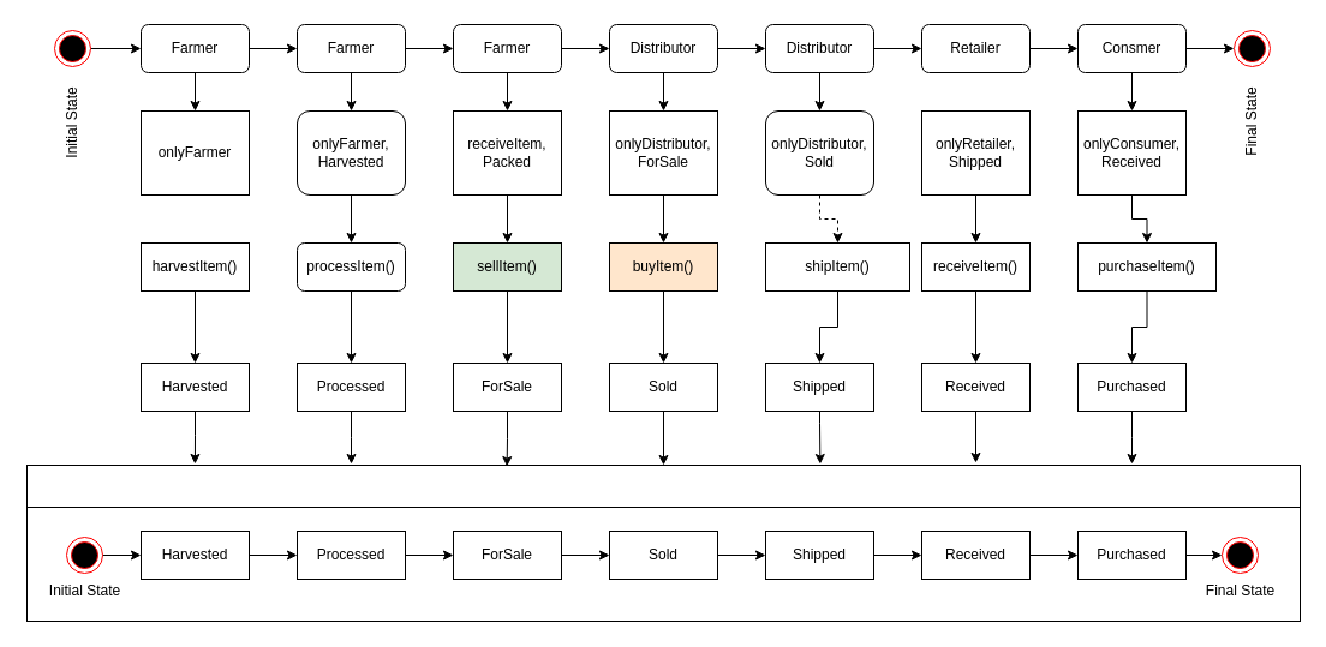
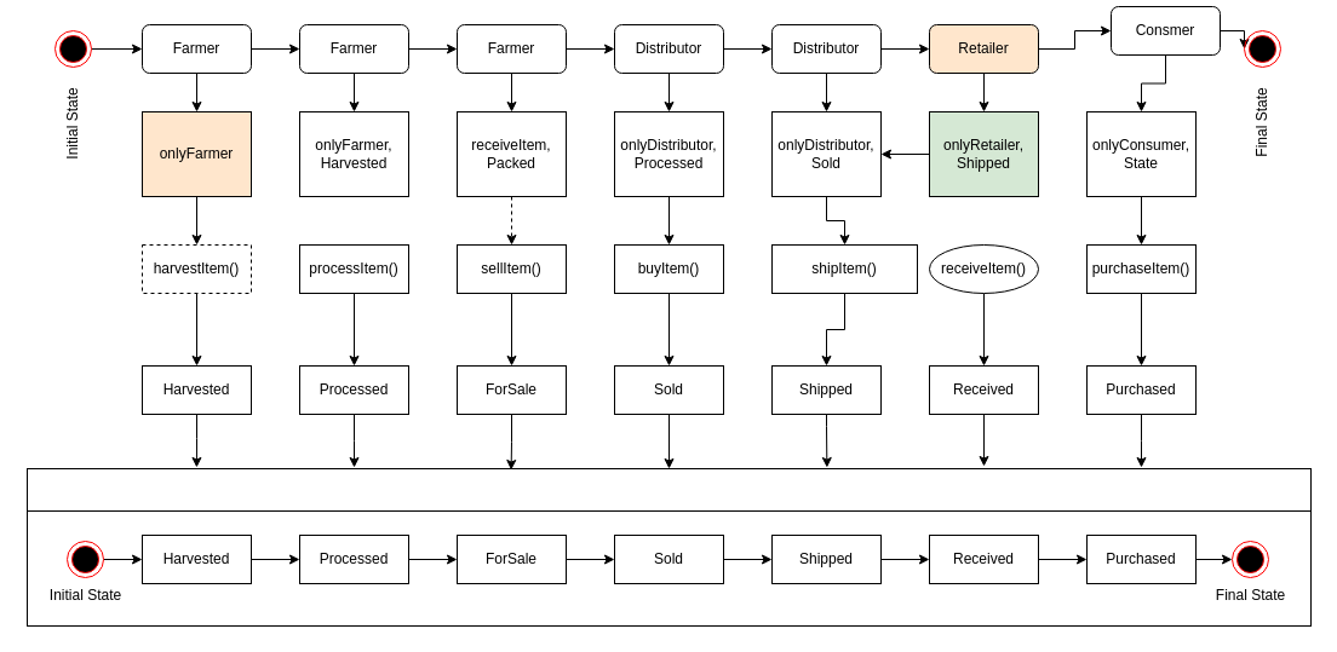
  <mxCell id="0" />
  <mxCell id="1" parent="0" />
  <mxCell id="2" value="" style="rounded=0;whiteSpace=wrap;html=1;glass=0;" vertex="1" parent="1"><mxGeometry x="22" y="387" width="1060" height="130" as="geometry" /></mxCell>
  <mxCell id="3" value="" style="rounded=0;whiteSpace=wrap;html=1;glass=0;" vertex="1" parent="1"><mxGeometry x="22" y="422" width="1060" height="95" as="geometry" /></mxCell>
  <mxCell id="4" style="edgeStyle=orthogonalEdgeStyle;rounded=0;orthogonalLoop=1;jettySize=auto;html=1;exitX=1;exitY=0.5;exitDx=0;exitDy=0;entryX=0;entryY=0.5;entryDx=0;entryDy=0;" edge="1" parent="1" source="5" target="8"><mxGeometry relative="1" as="geometry" /></mxCell>
  <mxCell id="5" value="" style="ellipse;html=1;shape=endState;fillColor=#000000;strokeColor=#ff0000;" vertex="1" parent="1"><mxGeometry x="45" y="25" width="30" height="30" as="geometry" /></mxCell>
  <mxCell id="6" value="" style="edgeStyle=orthogonalEdgeStyle;rounded=0;orthogonalLoop=1;jettySize=auto;html=1;" edge="1" parent="1" source="8" target="10"><mxGeometry relative="1" as="geometry" /></mxCell>
  <mxCell id="7" style="edgeStyle=orthogonalEdgeStyle;rounded=0;orthogonalLoop=1;jettySize=auto;html=1;exitX=1;exitY=0.5;exitDx=0;exitDy=0;entryX=0;entryY=0.5;entryDx=0;entryDy=0;" edge="1" parent="1" source="8" target="17"><mxGeometry relative="1" as="geometry" /></mxCell>
  <mxCell id="8" value="Farmer" style="rounded=1;whiteSpace=wrap;html=1;" vertex="1" parent="1"><mxGeometry x="117" y="20" width="90" height="40" as="geometry" /></mxCell>
- <mxCell id="10" value="onlyFarmer" style="rounded=0;whiteSpace=wrap;html=1;" vertex="1" parent="1"><mxGeometry x="117" y="92" width="90" height="70" as="geometry" /></mxCell>
+ <mxCell id="9" value="" style="edgeStyle=orthogonalEdgeStyle;rounded=0;orthogonalLoop=1;jettySize=auto;html=1;" edge="1" parent="1" source="10" target="12"><mxGeometry relative="1" as="geometry" /></mxCell>
+ <mxCell id="10" value="onlyFarmer" style="rounded=0;whiteSpace=wrap;html=1;fillColor=#ffe6cc;" vertex="1" parent="1"><mxGeometry x="117" y="92" width="90" height="70" as="geometry" /></mxCell>
  <mxCell id="11" value="" style="edgeStyle=orthogonalEdgeStyle;rounded=0;orthogonalLoop=1;jettySize=auto;html=1;" edge="1" parent="1" source="12" target="14"><mxGeometry relative="1" as="geometry" /></mxCell>
- <mxCell id="12" value="harvestItem()" style="rounded=0;whiteSpace=wrap;html=1;glass=0;" vertex="1" parent="1"><mxGeometry x="117" y="202" width="90" height="40" as="geometry" /></mxCell>
+ <mxCell id="12" value="harvestItem()" style="rounded=0;whiteSpace=wrap;html=1;glass=0;dashed=1;" vertex="1" parent="1"><mxGeometry x="117" y="202" width="90" height="40" as="geometry" /></mxCell>
  <mxCell id="13" style="edgeStyle=orthogonalEdgeStyle;rounded=0;orthogonalLoop=1;jettySize=auto;html=1;entryX=0.132;entryY=-0.031;entryDx=0;entryDy=0;entryPerimeter=0;" edge="1" parent="1"><mxGeometry relative="1" as="geometry"><mxPoint x="162" y="342" as="sourcePoint" /><mxPoint x="161.92" y="385.97" as="targetPoint" /><Array as="points"><mxPoint x="162" y="362" /><mxPoint x="162" y="362" /></Array></mxGeometry></mxCell>
  <mxCell id="14" value="Harvested" style="rounded=0;whiteSpace=wrap;html=1;glass=0;" vertex="1" parent="1"><mxGeometry x="117" y="302" width="90" height="40" as="geometry" /></mxCell>
  <mxCell id="15" value="" style="edgeStyle=orthogonalEdgeStyle;rounded=0;orthogonalLoop=1;jettySize=auto;html=1;" edge="1" parent="1" source="17" target="19"><mxGeometry relative="1" as="geometry" /></mxCell>
  <mxCell id="16" style="edgeStyle=orthogonalEdgeStyle;rounded=0;orthogonalLoop=1;jettySize=auto;html=1;exitX=1;exitY=0.5;exitDx=0;exitDy=0;entryX=0;entryY=0.5;entryDx=0;entryDy=0;" edge="1" parent="1" source="17" target="26"><mxGeometry relative="1" as="geometry" /></mxCell>
  <mxCell id="17" value="Farmer" style="rounded=1;whiteSpace=wrap;html=1;" vertex="1" parent="1"><mxGeometry x="247" y="20" width="90" height="40" as="geometry" /></mxCell>
- <mxCell id="18" value="" style="edgeStyle=orthogonalEdgeStyle;rounded=0;orthogonalLoop=1;jettySize=auto;html=1;" edge="1" parent="1" source="19" target="21"><mxGeometry relative="1" as="geometry" /></mxCell>
- <mxCell id="19" value="onlyFarmer,&lt;br&gt;Harvested" style="whiteSpace=wrap;html=1;rounded=1;" vertex="1" parent="1"><mxGeometry x="247" y="92" width="90" height="70" as="geometry" /></mxCell>
+ <mxCell id="19" value="onlyFarmer,&lt;br&gt;Harvested" style="rounded=0;whiteSpace=wrap;html=1;" vertex="1" parent="1"><mxGeometry x="247" y="92" width="90" height="70" as="geometry" /></mxCell>
  <mxCell id="20" value="" style="edgeStyle=orthogonalEdgeStyle;rounded=0;orthogonalLoop=1;jettySize=auto;html=1;" edge="1" parent="1" source="21" target="23"><mxGeometry relative="1" as="geometry" /></mxCell>
- <mxCell id="21" value="processItem()" style="whiteSpace=wrap;html=1;glass=0;rounded=1;" vertex="1" parent="1"><mxGeometry x="247" y="202" width="90" height="40" as="geometry" /></mxCell>
+ <mxCell id="21" value="processItem()" style="rounded=0;whiteSpace=wrap;html=1;glass=0;" vertex="1" parent="1"><mxGeometry x="247" y="202" width="90" height="40" as="geometry" /></mxCell>
  <mxCell id="22" style="edgeStyle=orthogonalEdgeStyle;rounded=0;orthogonalLoop=1;jettySize=auto;html=1;exitX=0.5;exitY=1;exitDx=0;exitDy=0;exitPerimeter=0;" edge="1" parent="1" source="23"><mxGeometry relative="1" as="geometry"><mxPoint x="292" y="386" as="targetPoint" /><mxPoint x="292" y="346" as="sourcePoint" /></mxGeometry></mxCell>
  <mxCell id="23" value="Processed" style="rounded=0;whiteSpace=wrap;html=1;glass=0;" vertex="1" parent="1"><mxGeometry x="247" y="302" width="90" height="40" as="geometry" /></mxCell>
  <mxCell id="24" value="" style="edgeStyle=orthogonalEdgeStyle;rounded=0;orthogonalLoop=1;jettySize=auto;html=1;" edge="1" parent="1" source="26" target="28"><mxGeometry relative="1" as="geometry" /></mxCell>
  <mxCell id="25" style="edgeStyle=orthogonalEdgeStyle;rounded=0;orthogonalLoop=1;jettySize=auto;html=1;exitX=1;exitY=0.5;exitDx=0;exitDy=0;entryX=0;entryY=0.5;entryDx=0;entryDy=0;" edge="1" parent="1" source="26" target="35"><mxGeometry relative="1" as="geometry" /></mxCell>
  <mxCell id="26" value="Farmer" style="rounded=1;whiteSpace=wrap;html=1;" vertex="1" parent="1"><mxGeometry x="377" y="20" width="90" height="40" as="geometry" /></mxCell>
- <mxCell id="27" value="" style="edgeStyle=orthogonalEdgeStyle;rounded=0;orthogonalLoop=1;jettySize=auto;html=1;" edge="1" parent="1" source="28" target="30"><mxGeometry relative="1" as="geometry" /></mxCell>
+ <mxCell id="27" value="" style="edgeStyle=orthogonalEdgeStyle;rounded=0;orthogonalLoop=1;jettySize=auto;html=1;dashed=1;" edge="1" parent="1" source="28" target="30"><mxGeometry relative="1" as="geometry" /></mxCell>
  <mxCell id="28" value="receiveItem,&lt;br&gt;Packed" style="rounded=0;whiteSpace=wrap;html=1;" vertex="1" parent="1"><mxGeometry x="377" y="92" width="90" height="70" as="geometry" /></mxCell>
  <mxCell id="29" value="" style="edgeStyle=orthogonalEdgeStyle;rounded=0;orthogonalLoop=1;jettySize=auto;html=1;" edge="1" parent="1" source="30" target="32"><mxGeometry relative="1" as="geometry" /></mxCell>
- <mxCell id="30" value="sellItem()" style="rounded=0;whiteSpace=wrap;html=1;glass=0;fillColor=#d5e8d4;" vertex="1" parent="1"><mxGeometry x="377" y="202" width="90" height="40" as="geometry" /></mxCell>
+ <mxCell id="30" value="sellItem()" style="rounded=0;whiteSpace=wrap;html=1;glass=0;" vertex="1" parent="1"><mxGeometry x="377" y="202" width="90" height="40" as="geometry" /></mxCell>
  <mxCell id="31" style="edgeStyle=orthogonalEdgeStyle;rounded=0;orthogonalLoop=1;jettySize=auto;html=1;exitX=0.5;exitY=1;exitDx=0;exitDy=0;entryX=0.377;entryY=0.008;entryDx=0;entryDy=0;entryPerimeter=0;" edge="1" parent="1" source="32" target="2"><mxGeometry relative="1" as="geometry"><Array as="points"><mxPoint x="422" y="365" /><mxPoint x="422" y="365" /></Array></mxGeometry></mxCell>
  <mxCell id="32" value="ForSale" style="rounded=0;whiteSpace=wrap;html=1;glass=0;" vertex="1" parent="1"><mxGeometry x="377" y="302" width="90" height="40" as="geometry" /></mxCell>
  <mxCell id="33" value="" style="edgeStyle=orthogonalEdgeStyle;rounded=0;orthogonalLoop=1;jettySize=auto;html=1;" edge="1" parent="1" source="35" target="37"><mxGeometry relative="1" as="geometry" /></mxCell>
  <mxCell id="34" style="edgeStyle=orthogonalEdgeStyle;rounded=0;orthogonalLoop=1;jettySize=auto;html=1;entryX=0;entryY=0.5;entryDx=0;entryDy=0;" edge="1" parent="1" source="35" target="44"><mxGeometry relative="1" as="geometry" /></mxCell>
  <mxCell id="35" value="Distributor" style="rounded=1;whiteSpace=wrap;html=1;" vertex="1" parent="1"><mxGeometry x="507" y="20" width="90" height="40" as="geometry" /></mxCell>
  <mxCell id="36" value="" style="edgeStyle=orthogonalEdgeStyle;rounded=0;orthogonalLoop=1;jettySize=auto;html=1;" edge="1" parent="1" source="37" target="39"><mxGeometry relative="1" as="geometry" /></mxCell>
- <mxCell id="37" value="onlyDistributor,&lt;br&gt;ForSale" style="rounded=0;whiteSpace=wrap;html=1;" vertex="1" parent="1"><mxGeometry x="507" y="92" width="90" height="70" as="geometry" /></mxCell>
+ <mxCell id="37" value="onlyDistributor,&lt;br&gt;Processed" style="rounded=0;whiteSpace=wrap;html=1;" vertex="1" parent="1"><mxGeometry x="507" y="92" width="90" height="70" as="geometry" /></mxCell>
  <mxCell id="38" value="" style="edgeStyle=orthogonalEdgeStyle;rounded=0;orthogonalLoop=1;jettySize=auto;html=1;" edge="1" parent="1" source="39" target="41"><mxGeometry relative="1" as="geometry" /></mxCell>
- <mxCell id="39" value="buyItem()" style="rounded=0;whiteSpace=wrap;html=1;glass=0;fillColor=#ffe6cc;" vertex="1" parent="1"><mxGeometry x="507" y="202" width="90" height="40" as="geometry" /></mxCell>
+ <mxCell id="39" value="buyItem()" style="rounded=0;whiteSpace=wrap;html=1;glass=0;" vertex="1" parent="1"><mxGeometry x="507" y="202" width="90" height="40" as="geometry" /></mxCell>
  <mxCell id="40" style="edgeStyle=orthogonalEdgeStyle;rounded=0;orthogonalLoop=1;jettySize=auto;html=1;exitX=0.5;exitY=1;exitDx=0;exitDy=0;entryX=0.5;entryY=0;entryDx=0;entryDy=0;" edge="1" parent="1" source="41" target="2"><mxGeometry relative="1" as="geometry" /></mxCell>
  <mxCell id="41" value="Sold" style="rounded=0;whiteSpace=wrap;html=1;glass=0;" vertex="1" parent="1"><mxGeometry x="507" y="302" width="90" height="40" as="geometry" /></mxCell>
  <mxCell id="42" value="" style="edgeStyle=orthogonalEdgeStyle;rounded=0;orthogonalLoop=1;jettySize=auto;html=1;" edge="1" parent="1" source="44" target="46"><mxGeometry relative="1" as="geometry" /></mxCell>
  <mxCell id="43" style="edgeStyle=orthogonalEdgeStyle;rounded=0;orthogonalLoop=1;jettySize=auto;html=1;exitX=1;exitY=0.5;exitDx=0;exitDy=0;entryX=0;entryY=0.5;entryDx=0;entryDy=0;" edge="1" parent="1" source="44" target="53"><mxGeometry relative="1" as="geometry" /></mxCell>
  <mxCell id="44" value="Distributor" style="rounded=1;whiteSpace=wrap;html=1;" vertex="1" parent="1"><mxGeometry x="637" y="20" width="90" height="40" as="geometry" /></mxCell>
- <mxCell id="45" value="" style="edgeStyle=orthogonalEdgeStyle;rounded=0;orthogonalLoop=1;jettySize=auto;html=1;dashed=1;" edge="1" parent="1" source="46" target="48"><mxGeometry relative="1" as="geometry" /></mxCell>
- <mxCell id="46" value="onlyDistributor,&lt;br&gt;Sold" style="whiteSpace=wrap;html=1;rounded=1;" vertex="1" parent="1"><mxGeometry x="637" y="92" width="90" height="70" as="geometry" /></mxCell>
+ <mxCell id="45" value="" style="edgeStyle=orthogonalEdgeStyle;rounded=0;orthogonalLoop=1;jettySize=auto;html=1;" edge="1" parent="1" source="46" target="48"><mxGeometry relative="1" as="geometry" /></mxCell>
+ <mxCell id="46" value="onlyDistributor,&lt;br&gt;Sold" style="rounded=0;whiteSpace=wrap;html=1;" vertex="1" parent="1"><mxGeometry x="637" y="92" width="90" height="70" as="geometry" /></mxCell>
  <mxCell id="47" value="" style="edgeStyle=orthogonalEdgeStyle;rounded=0;orthogonalLoop=1;jettySize=auto;html=1;" edge="1" parent="1" source="48" target="50"><mxGeometry relative="1" as="geometry" /></mxCell>
  <mxCell id="48" value="shipItem()" style="rounded=0;whiteSpace=wrap;html=1;glass=0;" vertex="1" parent="1"><mxGeometry x="637" y="202" width="120" height="40" as="geometry" /></mxCell>
  <mxCell id="49" style="edgeStyle=orthogonalEdgeStyle;rounded=0;orthogonalLoop=1;jettySize=auto;html=1;entryX=0.623;entryY=-0.023;entryDx=0;entryDy=0;entryPerimeter=0;" edge="1" parent="1"><mxGeometry relative="1" as="geometry"><mxPoint x="682" y="342" as="sourcePoint" /><mxPoint x="682.38" y="386.01" as="targetPoint" /><Array as="points"><mxPoint x="682" y="352" /><mxPoint x="682" y="352" /></Array></mxGeometry></mxCell>
  <mxCell id="50" value="Shipped" style="rounded=0;whiteSpace=wrap;html=1;glass=0;" vertex="1" parent="1"><mxGeometry x="637" y="302" width="90" height="40" as="geometry" /></mxCell>
+ <mxCell id="51" value="" style="edgeStyle=orthogonalEdgeStyle;rounded=0;orthogonalLoop=1;jettySize=auto;html=1;" edge="1" parent="1" source="53" target="55"><mxGeometry relative="1" as="geometry" /></mxCell>
  <mxCell id="52" style="edgeStyle=orthogonalEdgeStyle;rounded=0;orthogonalLoop=1;jettySize=auto;html=1;exitX=1;exitY=0.5;exitDx=0;exitDy=0;entryX=0;entryY=0.5;entryDx=0;entryDy=0;" edge="1" parent="1" source="53" target="62"><mxGeometry relative="1" as="geometry" /></mxCell>
- <mxCell id="53" value="Retailer" style="rounded=1;whiteSpace=wrap;html=1;" vertex="1" parent="1"><mxGeometry x="767" y="20" width="90" height="40" as="geometry" /></mxCell>
- <mxCell id="54" value="" style="edgeStyle=orthogonalEdgeStyle;rounded=0;orthogonalLoop=1;jettySize=auto;html=1;" edge="1" parent="1" source="55" target="57"><mxGeometry relative="1" as="geometry" /></mxCell>
- <mxCell id="55" value="onlyRetailer,&lt;br&gt;Shipped" style="rounded=0;whiteSpace=wrap;html=1;" vertex="1" parent="1"><mxGeometry x="767" y="92" width="90" height="70" as="geometry" /></mxCell>
+ <mxCell id="53" value="Retailer" style="rounded=1;whiteSpace=wrap;html=1;fillColor=#ffe6cc;" vertex="1" parent="1"><mxGeometry x="767" y="20" width="90" height="40" as="geometry" /></mxCell>
+ <mxCell id="54" value="" style="edgeStyle=orthogonalEdgeStyle;rounded=0;orthogonalLoop=1;jettySize=auto;html=1;" edge="1" parent="1" source="55" target="46"><mxGeometry relative="1" as="geometry" /></mxCell>
+ <mxCell id="55" value="onlyRetailer,&lt;br&gt;Shipped" style="rounded=0;whiteSpace=wrap;html=1;fillColor=#d5e8d4;" vertex="1" parent="1"><mxGeometry x="767" y="92" width="90" height="70" as="geometry" /></mxCell>
  <mxCell id="56" value="" style="edgeStyle=orthogonalEdgeStyle;rounded=0;orthogonalLoop=1;jettySize=auto;html=1;" edge="1" parent="1" source="57" target="59"><mxGeometry relative="1" as="geometry" /></mxCell>
- <mxCell id="57" value="receiveItem()" style="rounded=0;whiteSpace=wrap;html=1;glass=0;" vertex="1" parent="1"><mxGeometry x="767" y="202" width="90" height="40" as="geometry" /></mxCell>
+ <mxCell id="57" value="receiveItem()" style="ellipse;whiteSpace=wrap;html=1;glass=0;" vertex="1" parent="1"><mxGeometry x="767" y="202" width="90" height="40" as="geometry" /></mxCell>
  <mxCell id="58" style="edgeStyle=orthogonalEdgeStyle;rounded=0;orthogonalLoop=1;jettySize=auto;html=1;" edge="1" parent="1"><mxGeometry relative="1" as="geometry"><mxPoint x="812" y="385" as="targetPoint" /><mxPoint x="812" y="342" as="sourcePoint" /></mxGeometry></mxCell>
  <mxCell id="59" value="Received" style="rounded=0;whiteSpace=wrap;html=1;glass=0;" vertex="1" parent="1"><mxGeometry x="767" y="302" width="90" height="40" as="geometry" /></mxCell>
  <mxCell id="60" value="" style="edgeStyle=orthogonalEdgeStyle;rounded=0;orthogonalLoop=1;jettySize=auto;html=1;" edge="1" parent="1" source="62" target="64"><mxGeometry relative="1" as="geometry" /></mxCell>
  <mxCell id="61" style="edgeStyle=orthogonalEdgeStyle;rounded=0;orthogonalLoop=1;jettySize=auto;html=1;exitX=1;exitY=0.5;exitDx=0;exitDy=0;entryX=0;entryY=0.5;entryDx=0;entryDy=0;" edge="1" parent="1" source="62" target="69"><mxGeometry relative="1" as="geometry" /></mxCell>
- <mxCell id="62" value="Consmer" style="rounded=1;whiteSpace=wrap;html=1;" vertex="1" parent="1"><mxGeometry x="897" y="20" width="90" height="40" as="geometry" /></mxCell>
+ <mxCell id="62" value="Consmer" style="rounded=1;whiteSpace=wrap;html=1;" vertex="1" parent="1"><mxGeometry x="917" y="5" width="90" height="40" as="geometry" /></mxCell>
  <mxCell id="63" value="" style="edgeStyle=orthogonalEdgeStyle;rounded=0;orthogonalLoop=1;jettySize=auto;html=1;" edge="1" parent="1" source="64" target="66"><mxGeometry relative="1" as="geometry" /></mxCell>
- <mxCell id="64" value="onlyConsumer,&lt;br&gt;Received" style="rounded=0;whiteSpace=wrap;html=1;" vertex="1" parent="1"><mxGeometry x="897" y="92" width="90" height="70" as="geometry" /></mxCell>
+ <mxCell id="64" value="onlyConsumer,&lt;br&gt;State" style="rounded=0;whiteSpace=wrap;html=1;" vertex="1" parent="1"><mxGeometry x="897" y="92" width="90" height="70" as="geometry" /></mxCell>
  <mxCell id="65" value="" style="edgeStyle=orthogonalEdgeStyle;rounded=0;orthogonalLoop=1;jettySize=auto;html=1;" edge="1" parent="1" source="66" target="68"><mxGeometry relative="1" as="geometry" /></mxCell>
- <mxCell id="66" value="purchaseItem()" style="rounded=0;whiteSpace=wrap;html=1;glass=0;" vertex="1" parent="1"><mxGeometry x="897" y="202" width="115" height="40" as="geometry" /></mxCell>
+ <mxCell id="66" value="purchaseItem()" style="rounded=0;whiteSpace=wrap;html=1;glass=0;" vertex="1" parent="1"><mxGeometry x="897" y="202" width="90" height="40" as="geometry" /></mxCell>
  <mxCell id="67" style="edgeStyle=orthogonalEdgeStyle;rounded=0;orthogonalLoop=1;jettySize=auto;html=1;exitX=0.5;exitY=1;exitDx=0;exitDy=0;" edge="1" parent="1" source="68"><mxGeometry relative="1" as="geometry"><mxPoint x="942" y="386" as="targetPoint" /><mxPoint x="942" y="346" as="sourcePoint" /></mxGeometry></mxCell>
  <mxCell id="68" value="Purchased" style="rounded=0;whiteSpace=wrap;html=1;glass=0;" vertex="1" parent="1"><mxGeometry x="897" y="302" width="90" height="40" as="geometry" /></mxCell>
  <mxCell id="69" value="" style="ellipse;html=1;shape=endState;fillColor=#000000;strokeColor=#ff0000;" vertex="1" parent="1"><mxGeometry x="1027" y="25" width="30" height="30" as="geometry" /></mxCell>
  <mxCell id="70" style="edgeStyle=orthogonalEdgeStyle;rounded=0;orthogonalLoop=1;jettySize=auto;html=1;exitX=1;exitY=0.5;exitDx=0;exitDy=0;" edge="1" parent="1" source="71" target="73"><mxGeometry relative="1" as="geometry" /></mxCell>
  <mxCell id="71" value="Harvested" style="rounded=0;whiteSpace=wrap;html=1;glass=0;" vertex="1" parent="1"><mxGeometry x="117" y="442" width="90" height="40" as="geometry" /></mxCell>
  <mxCell id="72" style="edgeStyle=orthogonalEdgeStyle;rounded=0;orthogonalLoop=1;jettySize=auto;html=1;exitX=1;exitY=0.5;exitDx=0;exitDy=0;entryX=0;entryY=0.5;entryDx=0;entryDy=0;" edge="1" parent="1" source="73" target="75"><mxGeometry relative="1" as="geometry" /></mxCell>
  <mxCell id="73" value="Processed" style="rounded=0;whiteSpace=wrap;html=1;glass=0;" vertex="1" parent="1"><mxGeometry x="247" y="442" width="90" height="40" as="geometry" /></mxCell>
  <mxCell id="74" style="edgeStyle=orthogonalEdgeStyle;rounded=0;orthogonalLoop=1;jettySize=auto;html=1;exitX=1;exitY=0.5;exitDx=0;exitDy=0;" edge="1" parent="1" source="75" target="77"><mxGeometry relative="1" as="geometry" /></mxCell>
  <mxCell id="75" value="ForSale" style="rounded=0;whiteSpace=wrap;html=1;glass=0;" vertex="1" parent="1"><mxGeometry x="377" y="442" width="90" height="40" as="geometry" /></mxCell>
  <mxCell id="76" style="edgeStyle=orthogonalEdgeStyle;rounded=0;orthogonalLoop=1;jettySize=auto;html=1;exitX=1;exitY=0.5;exitDx=0;exitDy=0;entryX=0;entryY=0.5;entryDx=0;entryDy=0;" edge="1" parent="1" source="77" target="79"><mxGeometry relative="1" as="geometry" /></mxCell>
  <mxCell id="77" value="Sold" style="rounded=0;whiteSpace=wrap;html=1;glass=0;" vertex="1" parent="1"><mxGeometry x="507" y="442" width="90" height="40" as="geometry" /></mxCell>
  <mxCell id="78" style="edgeStyle=orthogonalEdgeStyle;rounded=0;orthogonalLoop=1;jettySize=auto;html=1;exitX=1;exitY=0.5;exitDx=0;exitDy=0;entryX=0;entryY=0.5;entryDx=0;entryDy=0;" edge="1" parent="1" source="79" target="81"><mxGeometry relative="1" as="geometry" /></mxCell>
  <mxCell id="79" value="Shipped" style="rounded=0;whiteSpace=wrap;html=1;glass=0;" vertex="1" parent="1"><mxGeometry x="637" y="442" width="90" height="40" as="geometry" /></mxCell>
  <mxCell id="80" style="edgeStyle=orthogonalEdgeStyle;rounded=0;orthogonalLoop=1;jettySize=auto;html=1;exitX=1;exitY=0.5;exitDx=0;exitDy=0;entryX=0;entryY=0.5;entryDx=0;entryDy=0;" edge="1" parent="1" source="81" target="83"><mxGeometry relative="1" as="geometry" /></mxCell>
  <mxCell id="81" value="Received" style="rounded=0;whiteSpace=wrap;html=1;glass=0;" vertex="1" parent="1"><mxGeometry x="767" y="442" width="90" height="40" as="geometry" /></mxCell>
  <mxCell id="82" style="edgeStyle=orthogonalEdgeStyle;rounded=0;orthogonalLoop=1;jettySize=auto;html=1;exitX=1;exitY=0.5;exitDx=0;exitDy=0;entryX=0;entryY=0.5;entryDx=0;entryDy=0;" edge="1" parent="1" source="83" target="88"><mxGeometry relative="1" as="geometry" /></mxCell>
  <mxCell id="83" value="Purchased" style="rounded=0;whiteSpace=wrap;html=1;glass=0;" vertex="1" parent="1"><mxGeometry x="897" y="442" width="90" height="40" as="geometry" /></mxCell>
  <mxCell id="84" value="Initial State" style="text;html=1;strokeColor=none;fillColor=none;align=center;verticalAlign=middle;whiteSpace=wrap;rounded=0;glass=0;rotation=-90;" vertex="1" parent="1"><mxGeometry x="20" y="92" width="80" height="20" as="geometry" /></mxCell>
  <mxCell id="85" value="Final State" style="text;html=1;strokeColor=none;fillColor=none;align=center;verticalAlign=middle;whiteSpace=wrap;rounded=0;glass=0;rotation=-90;" vertex="1" parent="1"><mxGeometry x="1002" y="91" width="80" height="20" as="geometry" /></mxCell>
  <mxCell id="86" style="edgeStyle=orthogonalEdgeStyle;rounded=0;orthogonalLoop=1;jettySize=auto;html=1;exitX=1;exitY=0.5;exitDx=0;exitDy=0;" edge="1" parent="1" source="87" target="71"><mxGeometry relative="1" as="geometry" /></mxCell>
  <mxCell id="87" value="" style="ellipse;html=1;shape=endState;fillColor=#000000;strokeColor=#ff0000;" vertex="1" parent="1"><mxGeometry x="55" y="447" width="30" height="30" as="geometry" /></mxCell>
  <mxCell id="88" value="" style="ellipse;html=1;shape=endState;fillColor=#000000;strokeColor=#ff0000;" vertex="1" parent="1"><mxGeometry x="1017" y="447" width="30" height="30" as="geometry" /></mxCell>
  <mxCell id="89" value="Initial State" style="text;html=1;strokeColor=none;fillColor=none;align=center;verticalAlign=middle;whiteSpace=wrap;rounded=0;glass=0;" vertex="1" parent="1"><mxGeometry x="36.5" y="482" width="67" height="20" as="geometry" /></mxCell>
  <mxCell id="90" value="Final State" style="text;html=1;strokeColor=none;fillColor=none;align=center;verticalAlign=middle;whiteSpace=wrap;rounded=0;glass=0;" vertex="1" parent="1"><mxGeometry x="998.5" y="482" width="67" height="20" as="geometry" /></mxCell>
